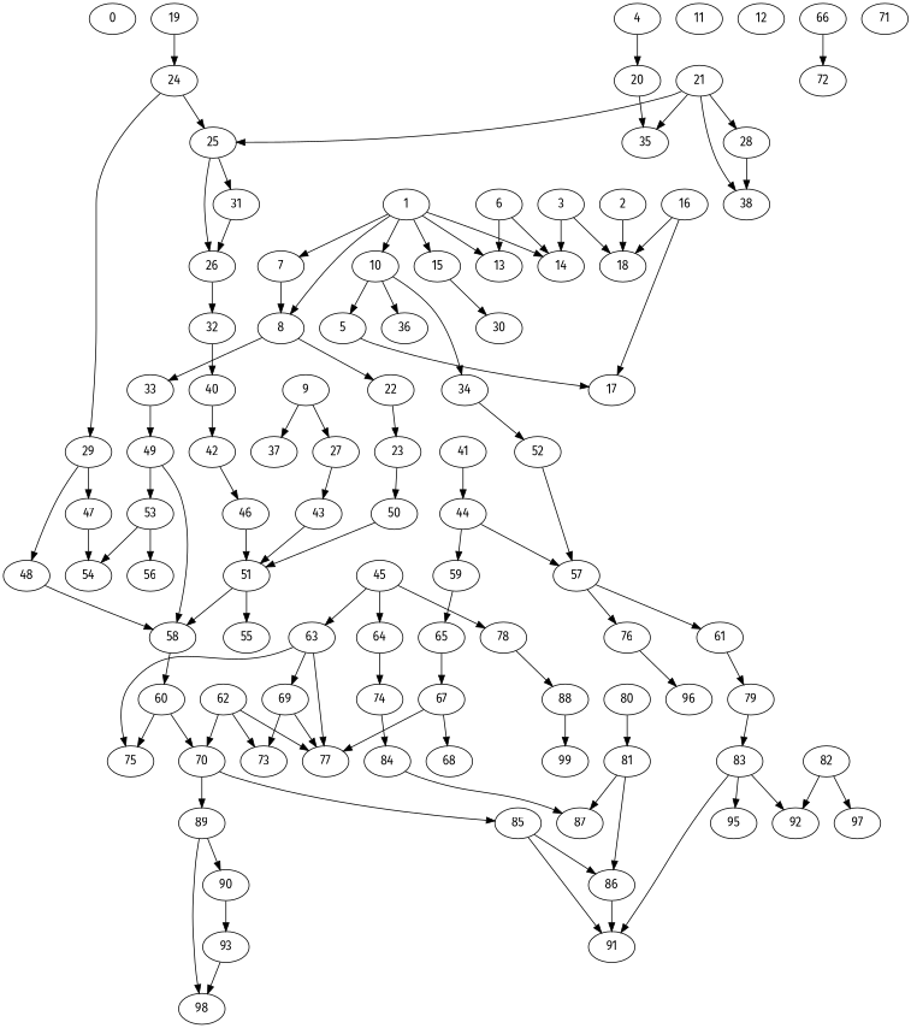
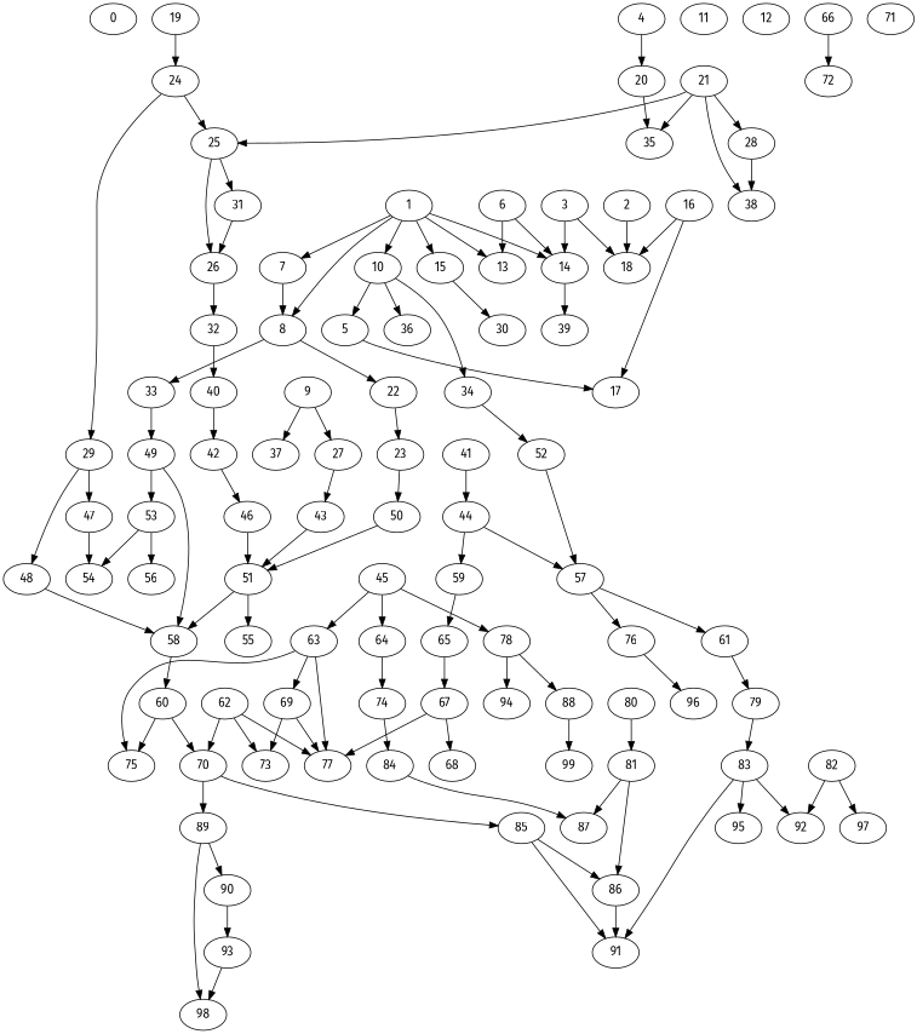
  digraph {
    fontname="Fira Sans"
    node [fontname="Fira Sans"]
    edge [fontname="Fira Sans"]
    0
    1
    7
    8
    10
    13
    14
    15
    22
    33
    34
    36
    5
+   39
    23
    49
    52
    30
    2
    18
    3
    4
    20
    35
    17
    6
    50
    58
    53
    9
    27
    37
    43
    51
    57
    11
    12
    16
    19
    24
    25
    29
    31
    26
    47
    48
    21
    28
    38
    32
    55
    54
    40
    42
    60
    46
    56
    61
    76
    41
    44
    59
    65
    79
    96
    67
    45
    63
    64
    78
    75
    77
    69
    74
    88
+   94
    73
    84
    99
    70
    83
    85
    89
    68
    86
    91
    90
    98
    92
    95
    62
    87
    66
    72
    93
    71
    80
    81
    82
    97
    1 -> 7
    1 -> 8
    1 -> 10
    1 -> 13
    1 -> 14
    1 -> 15
    7 -> 8
    8 -> 22
    8 -> 33
    10 -> 34
    10 -> 36
    10 -> 5
+   14 -> 39
    15 -> 30
    22 -> 23
    33 -> 49
    34 -> 52
    5 -> 17
    23 -> 50
    49 -> 58
    49 -> 53
    52 -> 57
    2 -> 18
    3 -> 14
    3 -> 18
    4 -> 20
    20 -> 35
    6 -> 13
    6 -> 14
    50 -> 51
    58 -> 60
    53 -> 54
    53 -> 56
    9 -> 27
    9 -> 37
    27 -> 43
    43 -> 51
    51 -> 58
    51 -> 55
    57 -> 61
    57 -> 76
    16 -> 18
    16 -> 17
    19 -> 24
    24 -> 25
    24 -> 29
    25 -> 31
    25 -> 26
    29 -> 47
    29 -> 48
    31 -> 26
    26 -> 32
    47 -> 54
    48 -> 58
    21 -> 35
    21 -> 25
    21 -> 28
    21 -> 38
    28 -> 38
    32 -> 40
    40 -> 42
    42 -> 46
    60 -> 75
    60 -> 70
    46 -> 51
    61 -> 79
    76 -> 96
    41 -> 44
    44 -> 57
    44 -> 59
    59 -> 65
    65 -> 67
    79 -> 83
    67 -> 77
    67 -> 68
    45 -> 63
    45 -> 64
    45 -> 78
    63 -> 75
    63 -> 77
    63 -> 69
    64 -> 74
    78 -> 88
+   78 -> 94
    69 -> 77
    69 -> 73
    74 -> 84
    88 -> 99
    84 -> 87
    70 -> 85
    70 -> 89
    83 -> 91
    83 -> 92
    83 -> 95
    85 -> 86
    85 -> 91
    89 -> 90
    89 -> 98
    86 -> 91
    90 -> 93
    62 -> 77
    62 -> 73
    62 -> 70
    66 -> 72
    93 -> 98
    80 -> 81
    81 -> 86
    81 -> 87
    82 -> 92
    82 -> 97
  }
